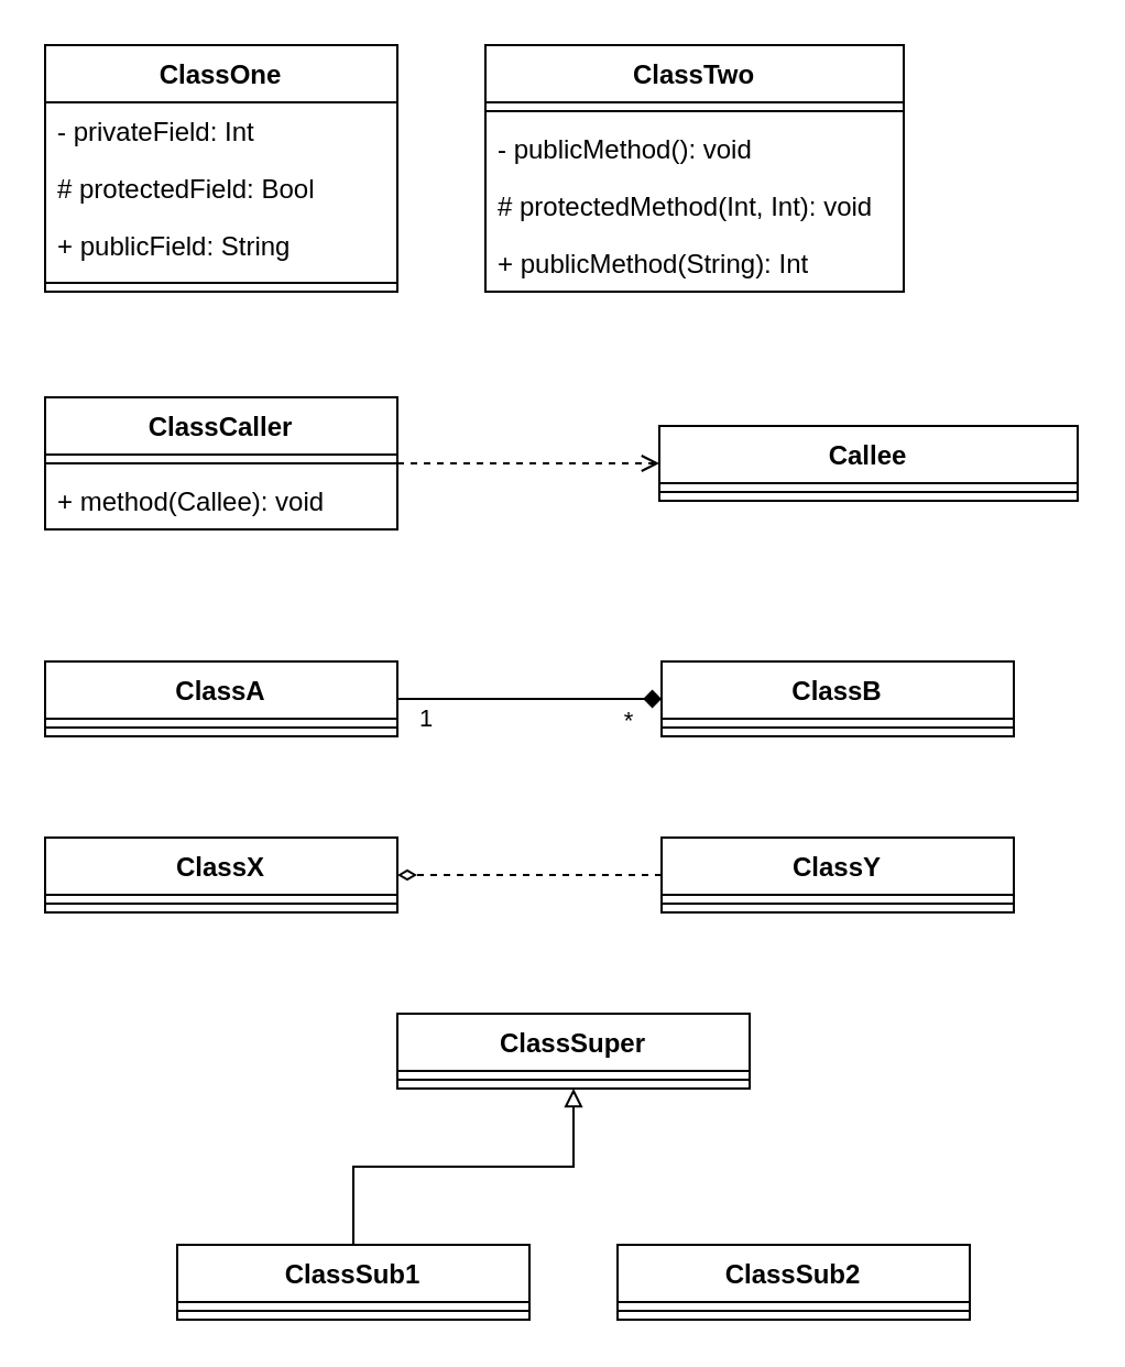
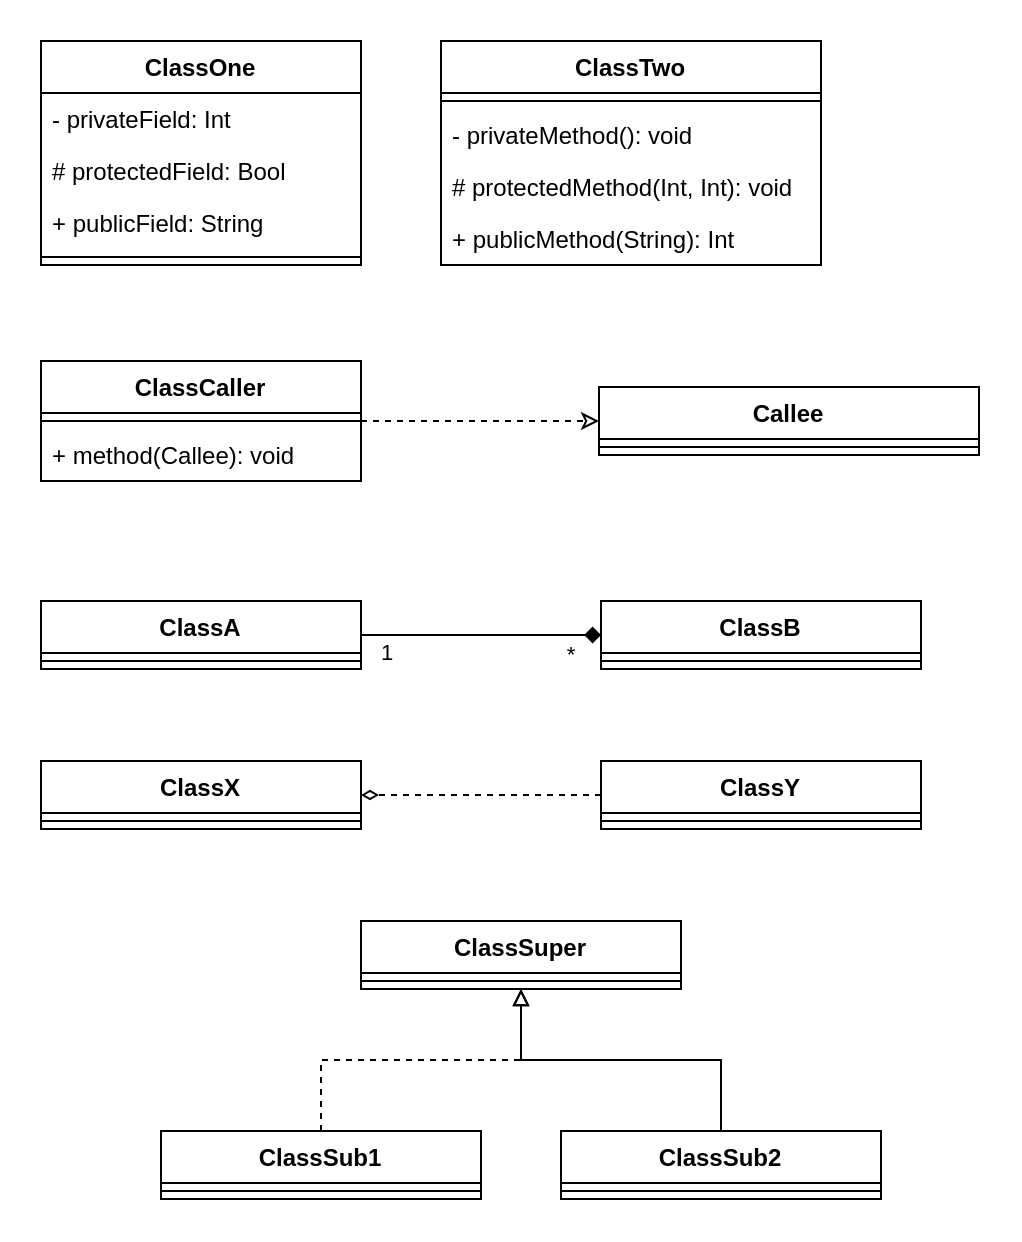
  <mxCell id="0" />
  <mxCell id="1" parent="0" />
  <mxCell id="2" value="ClassOne" style="swimlane;fontStyle=1;align=center;verticalAlign=top;childLayout=stackLayout;horizontal=1;startSize=26;horizontalStack=0;resizeParent=1;resizeParentMax=0;resizeLast=0;collapsible=1;marginBottom=0;" vertex="1" parent="1"><mxGeometry x="20" y="20" width="160" height="112" as="geometry" /></mxCell>
  <mxCell id="3" value="- privateField: Int" style="text;strokeColor=none;fillColor=none;align=left;verticalAlign=top;spacingLeft=4;spacingRight=4;overflow=hidden;rotatable=0;points=[[0,0.5],[1,0.5]];portConstraint=eastwest;" vertex="1" parent="2"><mxGeometry y="26" width="160" height="26" as="geometry" /></mxCell>
  <mxCell id="4" value="# protectedField: Bool" style="text;strokeColor=none;fillColor=none;align=left;verticalAlign=top;spacingLeft=4;spacingRight=4;overflow=hidden;rotatable=0;points=[[0,0.5],[1,0.5]];portConstraint=eastwest;" vertex="1" parent="2"><mxGeometry y="52" width="160" height="26" as="geometry" /></mxCell>
  <mxCell id="5" value="+ publicField: String" style="text;strokeColor=none;fillColor=none;align=left;verticalAlign=top;spacingLeft=4;spacingRight=4;overflow=hidden;rotatable=0;points=[[0,0.5],[1,0.5]];portConstraint=eastwest;" vertex="1" parent="2"><mxGeometry y="78" width="160" height="26" as="geometry" /></mxCell>
  <mxCell id="6" value="" style="line;strokeWidth=1;fillColor=none;align=left;verticalAlign=middle;spacingTop=-1;spacingLeft=3;spacingRight=3;rotatable=0;labelPosition=right;points=[];portConstraint=eastwest;" vertex="1" parent="2"><mxGeometry y="104" width="160" height="8" as="geometry" /></mxCell>
  <mxCell id="7" value="ClassTwo" style="swimlane;fontStyle=1;align=center;verticalAlign=top;childLayout=stackLayout;horizontal=1;startSize=26;horizontalStack=0;resizeParent=1;resizeParentMax=0;resizeLast=0;collapsible=1;marginBottom=0;" vertex="1" parent="1"><mxGeometry x="220" y="20" width="190" height="112" as="geometry" /></mxCell>
  <mxCell id="8" value="" style="line;strokeWidth=1;fillColor=none;align=left;verticalAlign=middle;spacingTop=-1;spacingLeft=3;spacingRight=3;rotatable=0;labelPosition=right;points=[];portConstraint=eastwest;" vertex="1" parent="7"><mxGeometry y="26" width="190" height="8" as="geometry" /></mxCell>
- <mxCell id="9" value="- publicMethod(): void" style="text;strokeColor=none;fillColor=none;align=left;verticalAlign=top;spacingLeft=4;spacingRight=4;overflow=hidden;rotatable=0;points=[[0,0.5],[1,0.5]];portConstraint=eastwest;" vertex="1" parent="7"><mxGeometry y="34" width="190" height="26" as="geometry" /></mxCell>
+ <mxCell id="9" value="- privateMethod(): void" style="text;strokeColor=none;fillColor=none;align=left;verticalAlign=top;spacingLeft=4;spacingRight=4;overflow=hidden;rotatable=0;points=[[0,0.5],[1,0.5]];portConstraint=eastwest;" vertex="1" parent="7"><mxGeometry y="34" width="190" height="26" as="geometry" /></mxCell>
  <mxCell id="10" value="# protectedMethod(Int, Int): void" style="text;strokeColor=none;fillColor=none;align=left;verticalAlign=top;spacingLeft=4;spacingRight=4;overflow=hidden;rotatable=0;points=[[0,0.5],[1,0.5]];portConstraint=eastwest;" vertex="1" parent="7"><mxGeometry y="60" width="190" height="26" as="geometry" /></mxCell>
  <mxCell id="11" value="+ publicMethod(String): Int" style="text;strokeColor=none;fillColor=none;align=left;verticalAlign=top;spacingLeft=4;spacingRight=4;overflow=hidden;rotatable=0;points=[[0,0.5],[1,0.5]];portConstraint=eastwest;" vertex="1" parent="7"><mxGeometry y="86" width="190" height="26" as="geometry" /></mxCell>
- <mxCell id="12" style="edgeStyle=orthogonalEdgeStyle;rounded=0;orthogonalLoop=1;jettySize=auto;html=1;exitX=1;exitY=0.5;exitDx=0;exitDy=0;endArrow=open;endFill=0;dashed=1;" edge="1" parent="1" source="13" target="16"><mxGeometry relative="1" as="geometry" /></mxCell>
+ <mxCell id="12" style="edgeStyle=orthogonalEdgeStyle;rounded=0;orthogonalLoop=1;jettySize=auto;html=1;exitX=1;exitY=0.5;exitDx=0;exitDy=0;endArrow=classic;endFill=0;dashed=1;" edge="1" parent="1" source="13" target="16"><mxGeometry relative="1" as="geometry" /></mxCell>
  <mxCell id="13" value="ClassCaller" style="swimlane;fontStyle=1;align=center;verticalAlign=top;childLayout=stackLayout;horizontal=1;startSize=26;horizontalStack=0;resizeParent=1;resizeParentMax=0;resizeLast=0;collapsible=1;marginBottom=0;" vertex="1" parent="1"><mxGeometry x="20" y="180" width="160" height="60" as="geometry" /></mxCell>
  <mxCell id="14" value="" style="line;strokeWidth=1;fillColor=none;align=left;verticalAlign=middle;spacingTop=-1;spacingLeft=3;spacingRight=3;rotatable=0;labelPosition=right;points=[];portConstraint=eastwest;" vertex="1" parent="13"><mxGeometry y="26" width="160" height="8" as="geometry" /></mxCell>
  <mxCell id="15" value="+ method(Callee): void" style="text;strokeColor=none;fillColor=none;align=left;verticalAlign=top;spacingLeft=4;spacingRight=4;overflow=hidden;rotatable=0;points=[[0,0.5],[1,0.5]];portConstraint=eastwest;" vertex="1" parent="13"><mxGeometry y="34" width="160" height="26" as="geometry" /></mxCell>
  <mxCell id="16" value="Callee" style="swimlane;fontStyle=1;align=center;verticalAlign=top;childLayout=stackLayout;horizontal=1;startSize=26;horizontalStack=0;resizeParent=1;resizeParentMax=0;resizeLast=0;collapsible=1;marginBottom=0;" vertex="1" parent="1"><mxGeometry x="299" y="193" width="190" height="34" as="geometry" /></mxCell>
  <mxCell id="17" value="" style="line;strokeWidth=1;fillColor=none;align=left;verticalAlign=middle;spacingTop=-1;spacingLeft=3;spacingRight=3;rotatable=0;labelPosition=right;points=[];portConstraint=eastwest;" vertex="1" parent="16"><mxGeometry y="26" width="190" height="8" as="geometry" /></mxCell>
  <mxCell id="18" style="edgeStyle=orthogonalEdgeStyle;rounded=0;orthogonalLoop=1;jettySize=auto;html=1;exitX=1;exitY=0.5;exitDx=0;exitDy=0;entryX=0;entryY=0.5;entryDx=0;entryDy=0;endArrow=diamond;endFill=1;" edge="1" parent="1" source="21" target="23"><mxGeometry relative="1" as="geometry" /></mxCell>
  <mxCell id="19" value="1" style="edgeLabel;html=1;align=center;verticalAlign=middle;resizable=0;points=[];" vertex="1" connectable="0" parent="18"><mxGeometry x="-0.8" y="-3" relative="1" as="geometry"><mxPoint y="5" as="offset" /></mxGeometry></mxCell>
  <mxCell id="20" value="*" style="edgeLabel;html=1;align=center;verticalAlign=middle;resizable=0;points=[];" vertex="1" connectable="0" parent="18"><mxGeometry x="0.736" relative="1" as="geometry"><mxPoint y="9" as="offset" /></mxGeometry></mxCell>
  <mxCell id="21" value="ClassA" style="swimlane;fontStyle=1;align=center;verticalAlign=top;childLayout=stackLayout;horizontal=1;startSize=26;horizontalStack=0;resizeParent=1;resizeParentMax=0;resizeLast=0;collapsible=1;marginBottom=0;" vertex="1" parent="1"><mxGeometry x="20" y="300" width="160" height="34" as="geometry" /></mxCell>
  <mxCell id="22" value="" style="line;strokeWidth=1;fillColor=none;align=left;verticalAlign=middle;spacingTop=-1;spacingLeft=3;spacingRight=3;rotatable=0;labelPosition=right;points=[];portConstraint=eastwest;" vertex="1" parent="21"><mxGeometry y="26" width="160" height="8" as="geometry" /></mxCell>
  <mxCell id="23" value="ClassB" style="swimlane;fontStyle=1;align=center;verticalAlign=top;childLayout=stackLayout;horizontal=1;startSize=26;horizontalStack=0;resizeParent=1;resizeParentMax=0;resizeLast=0;collapsible=1;marginBottom=0;" vertex="1" parent="1"><mxGeometry x="300" y="300" width="160" height="34" as="geometry" /></mxCell>
  <mxCell id="24" value="" style="line;strokeWidth=1;fillColor=none;align=left;verticalAlign=middle;spacingTop=-1;spacingLeft=3;spacingRight=3;rotatable=0;labelPosition=right;points=[];portConstraint=eastwest;" vertex="1" parent="23"><mxGeometry y="26" width="160" height="8" as="geometry" /></mxCell>
  <mxCell id="25" value="ClassX" style="swimlane;fontStyle=1;align=center;verticalAlign=top;childLayout=stackLayout;horizontal=1;startSize=26;horizontalStack=0;resizeParent=1;resizeParentMax=0;resizeLast=0;collapsible=1;marginBottom=0;" vertex="1" parent="1"><mxGeometry x="20" y="380" width="160" height="34" as="geometry" /></mxCell>
  <mxCell id="26" value="" style="line;strokeWidth=1;fillColor=none;align=left;verticalAlign=middle;spacingTop=-1;spacingLeft=3;spacingRight=3;rotatable=0;labelPosition=right;points=[];portConstraint=eastwest;" vertex="1" parent="25"><mxGeometry y="26" width="160" height="8" as="geometry" /></mxCell>
  <mxCell id="27" style="edgeStyle=orthogonalEdgeStyle;rounded=0;orthogonalLoop=1;jettySize=auto;html=1;exitX=0;exitY=0.5;exitDx=0;exitDy=0;endArrow=diamondThin;endFill=0;dashed=1;" edge="1" parent="1" source="28" target="25"><mxGeometry relative="1" as="geometry" /></mxCell>
  <mxCell id="28" value="ClassY" style="swimlane;fontStyle=1;align=center;verticalAlign=top;childLayout=stackLayout;horizontal=1;startSize=26;horizontalStack=0;resizeParent=1;resizeParentMax=0;resizeLast=0;collapsible=1;marginBottom=0;" vertex="1" parent="1"><mxGeometry x="300" y="380" width="160" height="34" as="geometry" /></mxCell>
  <mxCell id="29" value="" style="line;strokeWidth=1;fillColor=none;align=left;verticalAlign=middle;spacingTop=-1;spacingLeft=3;spacingRight=3;rotatable=0;labelPosition=right;points=[];portConstraint=eastwest;" vertex="1" parent="28"><mxGeometry y="26" width="160" height="8" as="geometry" /></mxCell>
  <mxCell id="30" value="ClassSuper" style="swimlane;fontStyle=1;align=center;verticalAlign=top;childLayout=stackLayout;horizontal=1;startSize=26;horizontalStack=0;resizeParent=1;resizeParentMax=0;resizeLast=0;collapsible=1;marginBottom=0;" vertex="1" parent="1"><mxGeometry x="180" y="460" width="160" height="34" as="geometry" /></mxCell>
  <mxCell id="31" value="" style="line;strokeWidth=1;fillColor=none;align=left;verticalAlign=middle;spacingTop=-1;spacingLeft=3;spacingRight=3;rotatable=0;labelPosition=right;points=[];portConstraint=eastwest;" vertex="1" parent="30"><mxGeometry y="26" width="160" height="8" as="geometry" /></mxCell>
- <mxCell id="32" style="edgeStyle=orthogonalEdgeStyle;rounded=0;orthogonalLoop=1;jettySize=auto;html=1;exitX=0.5;exitY=0;exitDx=0;exitDy=0;endArrow=block;endFill=0;" edge="1" parent="1" source="33" target="30"><mxGeometry relative="1" as="geometry" /></mxCell>
+ <mxCell id="32" style="edgeStyle=orthogonalEdgeStyle;rounded=0;orthogonalLoop=1;jettySize=auto;html=1;exitX=0.5;exitY=0;exitDx=0;exitDy=0;endArrow=block;endFill=0;dashed=1;" edge="1" parent="1" source="33" target="30"><mxGeometry relative="1" as="geometry" /></mxCell>
  <mxCell id="33" value="ClassSub1" style="swimlane;fontStyle=1;align=center;verticalAlign=top;childLayout=stackLayout;horizontal=1;startSize=26;horizontalStack=0;resizeParent=1;resizeParentMax=0;resizeLast=0;collapsible=1;marginBottom=0;" vertex="1" parent="1"><mxGeometry x="80" y="565" width="160" height="34" as="geometry" /></mxCell>
  <mxCell id="34" value="" style="line;strokeWidth=1;fillColor=none;align=left;verticalAlign=middle;spacingTop=-1;spacingLeft=3;spacingRight=3;rotatable=0;labelPosition=right;points=[];portConstraint=eastwest;" vertex="1" parent="33"><mxGeometry y="26" width="160" height="8" as="geometry" /></mxCell>
+ <mxCell id="35" style="edgeStyle=orthogonalEdgeStyle;rounded=0;orthogonalLoop=1;jettySize=auto;html=1;exitX=0.5;exitY=0;exitDx=0;exitDy=0;endArrow=block;endFill=0;" edge="1" parent="1" source="36" target="30"><mxGeometry relative="1" as="geometry" /></mxCell>
  <mxCell id="36" value="ClassSub2" style="swimlane;fontStyle=1;align=center;verticalAlign=top;childLayout=stackLayout;horizontal=1;startSize=26;horizontalStack=0;resizeParent=1;resizeParentMax=0;resizeLast=0;collapsible=1;marginBottom=0;" vertex="1" parent="1"><mxGeometry x="280" y="565" width="160" height="34" as="geometry" /></mxCell>
  <mxCell id="37" value="" style="line;strokeWidth=1;fillColor=none;align=left;verticalAlign=middle;spacingTop=-1;spacingLeft=3;spacingRight=3;rotatable=0;labelPosition=right;points=[];portConstraint=eastwest;" vertex="1" parent="36"><mxGeometry y="26" width="160" height="8" as="geometry" /></mxCell>
